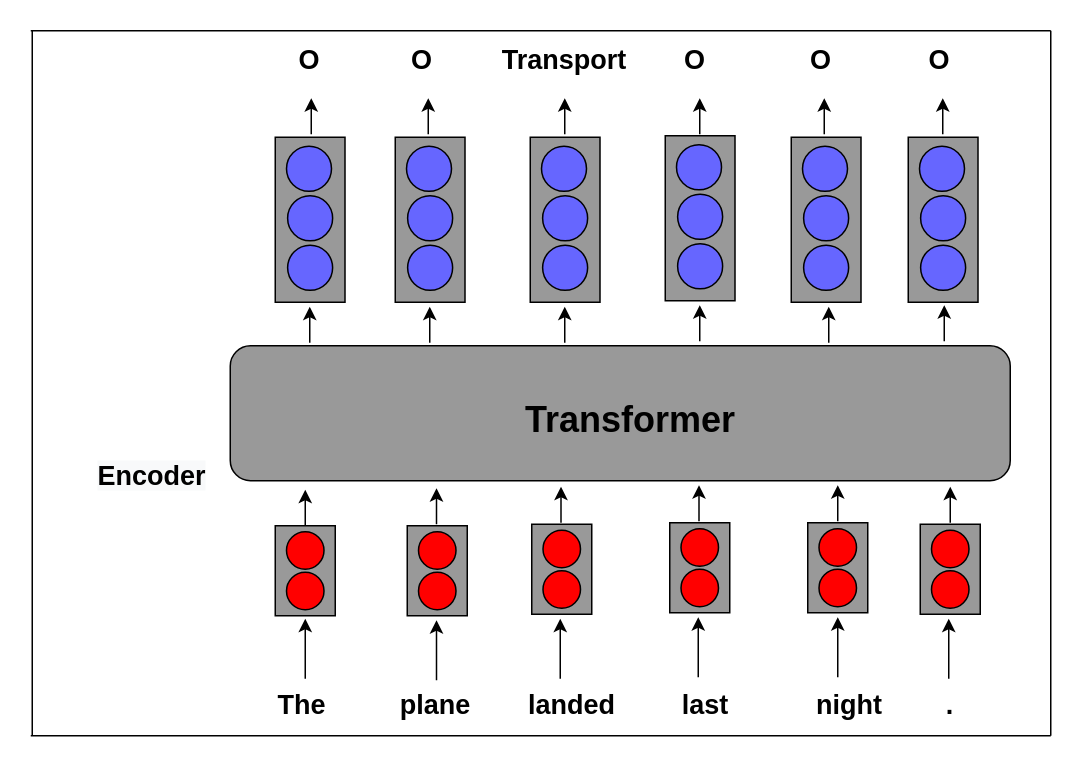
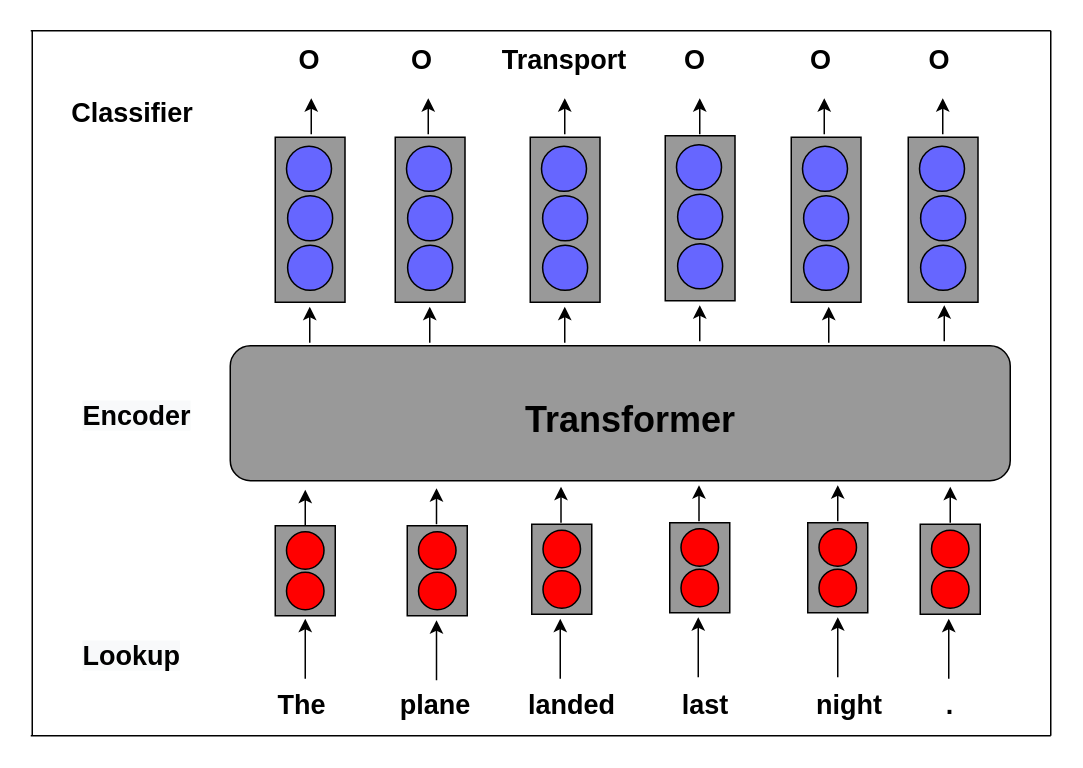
  <mxCell id="0" />
  <mxCell id="1" parent="0" />
  <mxCell id="2" value="" style="rounded=1;whiteSpace=wrap;html=1;fillColor=#999999;" vertex="1" parent="1"><mxGeometry x="153" y="230" width="520" height="90" as="geometry" /></mxCell>
  <mxCell id="3" value="" style="rounded=0;whiteSpace=wrap;html=1;fillColor=#999999;" vertex="1" parent="1"><mxGeometry x="183" y="350" width="40" height="60" as="geometry" /></mxCell>
  <mxCell id="4" value="" style="ellipse;whiteSpace=wrap;html=1;aspect=fixed;fillColor=#FF0000;" vertex="1" parent="1"><mxGeometry x="190.5" y="381" width="25" height="25" as="geometry" /></mxCell>
  <mxCell id="5" value="" style="ellipse;whiteSpace=wrap;html=1;aspect=fixed;fillColor=#FF0000;" vertex="1" parent="1"><mxGeometry x="190.5" y="354" width="25" height="25" as="geometry" /></mxCell>
  <mxCell id="6" value="&lt;font style=&quot;font-size: 24px&quot;&gt;&lt;b&gt;Transformer&lt;/b&gt;&lt;/font&gt;" style="text;html=1;strokeColor=none;fillColor=none;align=center;verticalAlign=middle;whiteSpace=wrap;rounded=0;" vertex="1" parent="1"><mxGeometry x="349.5" y="270" width="140" height="20" as="geometry" /></mxCell>
  <mxCell id="7" value="" style="rounded=0;whiteSpace=wrap;html=1;fillColor=#999999;" vertex="1" parent="1"><mxGeometry x="183" y="91" width="46.5" height="110" as="geometry" /></mxCell>
  <mxCell id="8" value="" style="ellipse;whiteSpace=wrap;html=1;aspect=fixed;strokeColor=#000000;fillColor=#6666FF;" vertex="1" parent="1"><mxGeometry x="190.5" y="97" width="30" height="30" as="geometry" /></mxCell>
  <mxCell id="9" value="" style="ellipse;whiteSpace=wrap;html=1;aspect=fixed;strokeColor=#000000;fillColor=#6666FF;" vertex="1" parent="1"><mxGeometry x="191.25" y="130" width="30" height="30" as="geometry" /></mxCell>
  <mxCell id="10" value="" style="ellipse;whiteSpace=wrap;html=1;aspect=fixed;strokeColor=#000000;fillColor=#6666FF;" vertex="1" parent="1"><mxGeometry x="191.25" y="163" width="30" height="30" as="geometry" /></mxCell>
  <mxCell id="11" value="" style="rounded=0;whiteSpace=wrap;html=1;fillColor=#999999;" vertex="1" parent="1"><mxGeometry x="263" y="91" width="46.5" height="110" as="geometry" /></mxCell>
  <mxCell id="12" value="" style="ellipse;whiteSpace=wrap;html=1;aspect=fixed;strokeColor=#000000;fillColor=#6666FF;" vertex="1" parent="1"><mxGeometry x="270.5" y="97" width="30" height="30" as="geometry" /></mxCell>
  <mxCell id="13" value="" style="ellipse;whiteSpace=wrap;html=1;aspect=fixed;strokeColor=#000000;fillColor=#6666FF;" vertex="1" parent="1"><mxGeometry x="271.25" y="130" width="30" height="30" as="geometry" /></mxCell>
  <mxCell id="14" value="" style="ellipse;whiteSpace=wrap;html=1;aspect=fixed;strokeColor=#000000;fillColor=#6666FF;" vertex="1" parent="1"><mxGeometry x="271.25" y="163" width="30" height="30" as="geometry" /></mxCell>
  <mxCell id="15" value="" style="rounded=0;whiteSpace=wrap;html=1;fillColor=#999999;" vertex="1" parent="1"><mxGeometry x="353" y="91" width="46.5" height="110" as="geometry" /></mxCell>
  <mxCell id="16" value="" style="ellipse;whiteSpace=wrap;html=1;aspect=fixed;strokeColor=#000000;fillColor=#6666FF;" vertex="1" parent="1"><mxGeometry x="360.5" y="97" width="30" height="30" as="geometry" /></mxCell>
  <mxCell id="17" value="" style="ellipse;whiteSpace=wrap;html=1;aspect=fixed;strokeColor=#000000;fillColor=#6666FF;" vertex="1" parent="1"><mxGeometry x="361.25" y="130" width="30" height="30" as="geometry" /></mxCell>
  <mxCell id="18" value="" style="ellipse;whiteSpace=wrap;html=1;aspect=fixed;strokeColor=#000000;fillColor=#6666FF;" vertex="1" parent="1"><mxGeometry x="361.25" y="163" width="30" height="30" as="geometry" /></mxCell>
  <mxCell id="19" value="" style="rounded=0;whiteSpace=wrap;html=1;fillColor=#999999;" vertex="1" parent="1"><mxGeometry x="443" y="90" width="46.5" height="110" as="geometry" /></mxCell>
  <mxCell id="20" value="" style="ellipse;whiteSpace=wrap;html=1;aspect=fixed;strokeColor=#000000;fillColor=#6666FF;" vertex="1" parent="1"><mxGeometry x="450.5" y="96" width="30" height="30" as="geometry" /></mxCell>
  <mxCell id="21" value="" style="ellipse;whiteSpace=wrap;html=1;aspect=fixed;strokeColor=#000000;fillColor=#6666FF;" vertex="1" parent="1"><mxGeometry x="451.25" y="129" width="30" height="30" as="geometry" /></mxCell>
  <mxCell id="22" value="" style="ellipse;whiteSpace=wrap;html=1;aspect=fixed;strokeColor=#000000;fillColor=#6666FF;" vertex="1" parent="1"><mxGeometry x="451.25" y="162" width="30" height="30" as="geometry" /></mxCell>
  <mxCell id="23" value="" style="rounded=0;whiteSpace=wrap;html=1;fillColor=#999999;" vertex="1" parent="1"><mxGeometry x="527" y="91" width="46.5" height="110" as="geometry" /></mxCell>
  <mxCell id="24" value="" style="ellipse;whiteSpace=wrap;html=1;aspect=fixed;strokeColor=#000000;fillColor=#6666FF;" vertex="1" parent="1"><mxGeometry x="534.5" y="97" width="30" height="30" as="geometry" /></mxCell>
  <mxCell id="25" value="" style="ellipse;whiteSpace=wrap;html=1;aspect=fixed;strokeColor=#000000;fillColor=#6666FF;" vertex="1" parent="1"><mxGeometry x="535.25" y="130" width="30" height="30" as="geometry" /></mxCell>
  <mxCell id="26" value="" style="ellipse;whiteSpace=wrap;html=1;aspect=fixed;strokeColor=#000000;fillColor=#6666FF;" vertex="1" parent="1"><mxGeometry x="535.25" y="163" width="30" height="30" as="geometry" /></mxCell>
  <mxCell id="27" value="" style="rounded=0;whiteSpace=wrap;html=1;fillColor=#999999;" vertex="1" parent="1"><mxGeometry x="605" y="91" width="46.5" height="110" as="geometry" /></mxCell>
  <mxCell id="28" value="" style="ellipse;whiteSpace=wrap;html=1;aspect=fixed;strokeColor=#000000;fillColor=#6666FF;" vertex="1" parent="1"><mxGeometry x="612.5" y="97" width="30" height="30" as="geometry" /></mxCell>
  <mxCell id="29" value="" style="ellipse;whiteSpace=wrap;html=1;aspect=fixed;strokeColor=#000000;fillColor=#6666FF;" vertex="1" parent="1"><mxGeometry x="613.25" y="130" width="30" height="30" as="geometry" /></mxCell>
  <mxCell id="30" value="" style="ellipse;whiteSpace=wrap;html=1;aspect=fixed;strokeColor=#000000;fillColor=#6666FF;" vertex="1" parent="1"><mxGeometry x="613.25" y="163" width="30" height="30" as="geometry" /></mxCell>
  <mxCell id="31" value="" style="rounded=0;whiteSpace=wrap;html=1;fillColor=#999999;" vertex="1" parent="1"><mxGeometry x="271" y="350" width="40" height="60" as="geometry" /></mxCell>
  <mxCell id="32" value="" style="ellipse;whiteSpace=wrap;html=1;aspect=fixed;fillColor=#FF0000;" vertex="1" parent="1"><mxGeometry x="278.5" y="381" width="25" height="25" as="geometry" /></mxCell>
  <mxCell id="33" value="" style="ellipse;whiteSpace=wrap;html=1;aspect=fixed;fillColor=#FF0000;" vertex="1" parent="1"><mxGeometry x="278.5" y="354" width="25" height="25" as="geometry" /></mxCell>
  <mxCell id="34" value="" style="rounded=0;whiteSpace=wrap;html=1;fillColor=#999999;" vertex="1" parent="1"><mxGeometry x="354" y="349" width="40" height="60" as="geometry" /></mxCell>
  <mxCell id="35" value="" style="ellipse;whiteSpace=wrap;html=1;aspect=fixed;fillColor=#FF0000;" vertex="1" parent="1"><mxGeometry x="361.5" y="380" width="25" height="25" as="geometry" /></mxCell>
  <mxCell id="36" value="" style="ellipse;whiteSpace=wrap;html=1;aspect=fixed;fillColor=#FF0000;" vertex="1" parent="1"><mxGeometry x="361.5" y="353" width="25" height="25" as="geometry" /></mxCell>
  <mxCell id="37" value="" style="rounded=0;whiteSpace=wrap;html=1;fillColor=#999999;" vertex="1" parent="1"><mxGeometry x="446" y="348" width="40" height="60" as="geometry" /></mxCell>
  <mxCell id="38" value="" style="ellipse;whiteSpace=wrap;html=1;aspect=fixed;fillColor=#FF0000;" vertex="1" parent="1"><mxGeometry x="453.5" y="379" width="25" height="25" as="geometry" /></mxCell>
  <mxCell id="39" value="" style="ellipse;whiteSpace=wrap;html=1;aspect=fixed;fillColor=#FF0000;" vertex="1" parent="1"><mxGeometry x="453.5" y="352" width="25" height="25" as="geometry" /></mxCell>
  <mxCell id="40" value="" style="rounded=0;whiteSpace=wrap;html=1;fillColor=#999999;" vertex="1" parent="1"><mxGeometry x="538" y="348" width="40" height="60" as="geometry" /></mxCell>
  <mxCell id="41" value="" style="ellipse;whiteSpace=wrap;html=1;aspect=fixed;fillColor=#FF0000;" vertex="1" parent="1"><mxGeometry x="545.5" y="379" width="25" height="25" as="geometry" /></mxCell>
  <mxCell id="42" value="" style="ellipse;whiteSpace=wrap;html=1;aspect=fixed;fillColor=#FF0000;" vertex="1" parent="1"><mxGeometry x="545.5" y="352" width="25" height="25" as="geometry" /></mxCell>
  <mxCell id="43" value="" style="rounded=0;whiteSpace=wrap;html=1;fillColor=#999999;" vertex="1" parent="1"><mxGeometry x="613" y="349" width="40" height="60" as="geometry" /></mxCell>
  <mxCell id="44" value="" style="ellipse;whiteSpace=wrap;html=1;aspect=fixed;fillColor=#FF0000;" vertex="1" parent="1"><mxGeometry x="620.5" y="380" width="25" height="25" as="geometry" /></mxCell>
  <mxCell id="45" value="" style="ellipse;whiteSpace=wrap;html=1;aspect=fixed;fillColor=#FF0000;" vertex="1" parent="1"><mxGeometry x="620.5" y="353" width="25" height="25" as="geometry" /></mxCell>
  <mxCell id="46" value="" style="endArrow=classic;html=1;" edge="1" parent="1"><mxGeometry width="50" height="50" relative="1" as="geometry"><mxPoint x="203" y="350" as="sourcePoint" /><mxPoint x="203" y="326" as="targetPoint" /></mxGeometry></mxCell>
  <mxCell id="47" value="" style="endArrow=classic;html=1;" edge="1" parent="1"><mxGeometry width="50" height="50" relative="1" as="geometry"><mxPoint x="203" y="452" as="sourcePoint" /><mxPoint x="203" y="412" as="targetPoint" /></mxGeometry></mxCell>
  <mxCell id="48" value="" style="endArrow=classic;html=1;" edge="1" parent="1"><mxGeometry width="50" height="50" relative="1" as="geometry"><mxPoint x="290.5" y="349" as="sourcePoint" /><mxPoint x="290.5" y="325" as="targetPoint" /></mxGeometry></mxCell>
  <mxCell id="49" value="" style="endArrow=classic;html=1;" edge="1" parent="1"><mxGeometry width="50" height="50" relative="1" as="geometry"><mxPoint x="373.5" y="348" as="sourcePoint" /><mxPoint x="373.5" y="324" as="targetPoint" /></mxGeometry></mxCell>
  <mxCell id="50" value="" style="endArrow=classic;html=1;" edge="1" parent="1"><mxGeometry width="50" height="50" relative="1" as="geometry"><mxPoint x="465.5" y="347" as="sourcePoint" /><mxPoint x="465.5" y="323" as="targetPoint" /></mxGeometry></mxCell>
  <mxCell id="51" value="" style="endArrow=classic;html=1;" edge="1" parent="1"><mxGeometry width="50" height="50" relative="1" as="geometry"><mxPoint x="558" y="347" as="sourcePoint" /><mxPoint x="558" y="323" as="targetPoint" /></mxGeometry></mxCell>
  <mxCell id="52" value="" style="endArrow=classic;html=1;" edge="1" parent="1"><mxGeometry width="50" height="50" relative="1" as="geometry"><mxPoint x="633" y="348" as="sourcePoint" /><mxPoint x="633" y="324" as="targetPoint" /></mxGeometry></mxCell>
  <mxCell id="53" value="" style="endArrow=classic;html=1;" edge="1" parent="1"><mxGeometry width="50" height="50" relative="1" as="geometry"><mxPoint x="206" y="228" as="sourcePoint" /><mxPoint x="206" y="204" as="targetPoint" /></mxGeometry></mxCell>
  <mxCell id="54" value="" style="endArrow=classic;html=1;" edge="1" parent="1"><mxGeometry width="50" height="50" relative="1" as="geometry"><mxPoint x="286" y="228" as="sourcePoint" /><mxPoint x="286" y="204" as="targetPoint" /></mxGeometry></mxCell>
  <mxCell id="55" value="" style="endArrow=classic;html=1;" edge="1" parent="1"><mxGeometry width="50" height="50" relative="1" as="geometry"><mxPoint x="376" y="228" as="sourcePoint" /><mxPoint x="376" y="204" as="targetPoint" /></mxGeometry></mxCell>
  <mxCell id="56" value="" style="endArrow=classic;html=1;" edge="1" parent="1"><mxGeometry width="50" height="50" relative="1" as="geometry"><mxPoint x="466" y="227" as="sourcePoint" /><mxPoint x="466" y="203" as="targetPoint" /></mxGeometry></mxCell>
  <mxCell id="57" value="" style="endArrow=classic;html=1;" edge="1" parent="1"><mxGeometry width="50" height="50" relative="1" as="geometry"><mxPoint x="552" y="228" as="sourcePoint" /><mxPoint x="552" y="204" as="targetPoint" /></mxGeometry></mxCell>
  <mxCell id="58" value="" style="endArrow=classic;html=1;" edge="1" parent="1"><mxGeometry width="50" height="50" relative="1" as="geometry"><mxPoint x="629" y="227" as="sourcePoint" /><mxPoint x="629" y="203" as="targetPoint" /></mxGeometry></mxCell>
  <mxCell id="59" value="" style="endArrow=classic;html=1;" edge="1" parent="1"><mxGeometry width="50" height="50" relative="1" as="geometry"><mxPoint x="290.5" y="453" as="sourcePoint" /><mxPoint x="290.5" y="413" as="targetPoint" /></mxGeometry></mxCell>
  <mxCell id="60" value="" style="endArrow=classic;html=1;" edge="1" parent="1"><mxGeometry width="50" height="50" relative="1" as="geometry"><mxPoint x="373" y="452" as="sourcePoint" /><mxPoint x="373" y="412" as="targetPoint" /></mxGeometry></mxCell>
  <mxCell id="61" value="" style="endArrow=classic;html=1;" edge="1" parent="1"><mxGeometry width="50" height="50" relative="1" as="geometry"><mxPoint x="465" y="451" as="sourcePoint" /><mxPoint x="465" y="411" as="targetPoint" /></mxGeometry></mxCell>
  <mxCell id="62" value="" style="endArrow=classic;html=1;" edge="1" parent="1"><mxGeometry width="50" height="50" relative="1" as="geometry"><mxPoint x="632" y="452" as="sourcePoint" /><mxPoint x="632" y="412" as="targetPoint" /></mxGeometry></mxCell>
  <mxCell id="63" value="" style="endArrow=classic;html=1;" edge="1" parent="1"><mxGeometry width="50" height="50" relative="1" as="geometry"><mxPoint x="558" y="451" as="sourcePoint" /><mxPoint x="558" y="411" as="targetPoint" /></mxGeometry></mxCell>
  <mxCell id="64" value="" style="endArrow=classic;html=1;" edge="1" parent="1"><mxGeometry width="50" height="50" relative="1" as="geometry"><mxPoint x="207" y="89" as="sourcePoint" /><mxPoint x="207" y="65" as="targetPoint" /></mxGeometry></mxCell>
  <mxCell id="65" value="" style="endArrow=classic;html=1;" edge="1" parent="1"><mxGeometry width="50" height="50" relative="1" as="geometry"><mxPoint x="285" y="89" as="sourcePoint" /><mxPoint x="285" y="65" as="targetPoint" /></mxGeometry></mxCell>
  <mxCell id="66" value="" style="endArrow=classic;html=1;" edge="1" parent="1"><mxGeometry width="50" height="50" relative="1" as="geometry"><mxPoint x="376" y="89" as="sourcePoint" /><mxPoint x="376" y="65" as="targetPoint" /></mxGeometry></mxCell>
  <mxCell id="67" value="" style="endArrow=classic;html=1;" edge="1" parent="1"><mxGeometry width="50" height="50" relative="1" as="geometry"><mxPoint x="466" y="89" as="sourcePoint" /><mxPoint x="466" y="65" as="targetPoint" /></mxGeometry></mxCell>
  <mxCell id="68" value="" style="endArrow=classic;html=1;" edge="1" parent="1"><mxGeometry width="50" height="50" relative="1" as="geometry"><mxPoint x="549" y="89" as="sourcePoint" /><mxPoint x="549" y="65" as="targetPoint" /></mxGeometry></mxCell>
  <mxCell id="69" value="" style="endArrow=classic;html=1;" edge="1" parent="1"><mxGeometry width="50" height="50" relative="1" as="geometry"><mxPoint x="628" y="89" as="sourcePoint" /><mxPoint x="628" y="65" as="targetPoint" /></mxGeometry></mxCell>
- <mxCell id="71" value="&lt;b style=&quot;color: rgb(0 , 0 , 0) ; font-family: &amp;#34;helvetica&amp;#34; ; font-size: 18px ; font-style: normal ; letter-spacing: normal ; text-align: center ; text-indent: 0px ; text-transform: none ; word-spacing: 0px ; background-color: rgb(248 , 249 , 250)&quot;&gt;Encoder&lt;/b&gt;" style="text;whiteSpace=wrap;html=1;" vertex="1" parent="1"><mxGeometry x="63" y="300" width="80" height="30" as="geometry" /></mxCell>
+ <mxCell id="70" value="&lt;font style=&quot;font-size: 18px&quot;&gt;&lt;b&gt;Classifier&lt;/b&gt;&lt;/font&gt;" style="text;html=1;strokeColor=none;fillColor=none;align=center;verticalAlign=middle;whiteSpace=wrap;rounded=0;" vertex="1" parent="1"><mxGeometry x="53" y="60" width="70" height="30" as="geometry" /></mxCell>
+ <mxCell id="71" value="&lt;b style=&quot;color: rgb(0 , 0 , 0) ; font-family: &amp;#34;helvetica&amp;#34; ; font-size: 18px ; font-style: normal ; letter-spacing: normal ; text-align: center ; text-indent: 0px ; text-transform: none ; word-spacing: 0px ; background-color: rgb(248 , 249 , 250)&quot;&gt;Encoder&lt;/b&gt;" style="text;whiteSpace=wrap;html=1;" vertex="1" parent="1"><mxGeometry x="53" y="260" width="80" height="30" as="geometry" /></mxCell>
+ <mxCell id="72" value="&lt;b style=&quot;color: rgb(0 , 0 , 0) ; font-family: &amp;#34;helvetica&amp;#34; ; font-size: 18px ; font-style: normal ; letter-spacing: normal ; text-align: center ; text-indent: 0px ; text-transform: none ; word-spacing: 0px ; background-color: rgb(248 , 249 , 250)&quot;&gt;Lookup&lt;/b&gt;" style="text;whiteSpace=wrap;html=1;" vertex="1" parent="1"><mxGeometry x="53" y="420" width="110" height="30" as="geometry" /></mxCell>
  <mxCell id="73" value="&lt;font style=&quot;font-size: 18px&quot;&gt;&lt;b&gt;O&lt;/b&gt;&lt;/font&gt;" style="text;html=1;strokeColor=none;fillColor=none;align=center;verticalAlign=middle;whiteSpace=wrap;rounded=0;" vertex="1" parent="1"><mxGeometry x="186.25" y="30" width="40" height="20" as="geometry" /></mxCell>
  <mxCell id="74" value="&lt;font style=&quot;font-size: 18px&quot;&gt;&lt;b&gt;O&lt;/b&gt;&lt;/font&gt;" style="text;html=1;strokeColor=none;fillColor=none;align=center;verticalAlign=middle;whiteSpace=wrap;rounded=0;" vertex="1" parent="1"><mxGeometry x="261.25" y="30" width="40" height="20" as="geometry" /></mxCell>
  <mxCell id="75" value="&lt;font style=&quot;font-size: 18px&quot;&gt;&lt;b&gt;Transport&lt;/b&gt;&lt;/font&gt;" style="text;html=1;strokeColor=none;fillColor=none;align=center;verticalAlign=middle;whiteSpace=wrap;rounded=0;" vertex="1" parent="1"><mxGeometry x="355.5" y="30" width="40" height="20" as="geometry" /></mxCell>
  <mxCell id="76" value="&lt;font style=&quot;font-size: 18px&quot;&gt;&lt;b&gt;O&lt;/b&gt;&lt;/font&gt;" style="text;html=1;strokeColor=none;fillColor=none;align=center;verticalAlign=middle;whiteSpace=wrap;rounded=0;" vertex="1" parent="1"><mxGeometry x="443" y="30" width="40" height="20" as="geometry" /></mxCell>
  <mxCell id="77" value="&lt;font style=&quot;font-size: 18px&quot;&gt;&lt;b&gt;O&lt;/b&gt;&lt;/font&gt;" style="text;html=1;strokeColor=none;fillColor=none;align=center;verticalAlign=middle;whiteSpace=wrap;rounded=0;" vertex="1" parent="1"><mxGeometry x="527" y="30" width="40" height="20" as="geometry" /></mxCell>
  <mxCell id="78" value="&lt;font style=&quot;font-size: 18px&quot;&gt;&lt;b&gt;O&lt;/b&gt;&lt;/font&gt;" style="text;html=1;strokeColor=none;fillColor=none;align=center;verticalAlign=middle;whiteSpace=wrap;rounded=0;" vertex="1" parent="1"><mxGeometry x="605.5" y="30" width="40" height="20" as="geometry" /></mxCell>
  <mxCell id="79" value="&lt;font style=&quot;font-size: 18px&quot;&gt;&lt;b&gt;The&lt;/b&gt;&lt;/font&gt;" style="text;html=1;strokeColor=none;fillColor=none;align=center;verticalAlign=middle;whiteSpace=wrap;rounded=0;" vertex="1" parent="1"><mxGeometry x="181.25" y="460" width="40" height="20" as="geometry" /></mxCell>
  <mxCell id="80" value="&lt;font style=&quot;font-size: 18px&quot;&gt;&lt;b&gt;plane&lt;/b&gt;&lt;/font&gt;" style="text;html=1;strokeColor=none;fillColor=none;align=center;verticalAlign=middle;whiteSpace=wrap;rounded=0;" vertex="1" parent="1"><mxGeometry x="269.5" y="460" width="40" height="20" as="geometry" /></mxCell>
  <mxCell id="81" value="&lt;font style=&quot;font-size: 18px&quot;&gt;&lt;b&gt;landed&lt;/b&gt;&lt;/font&gt;" style="text;html=1;strokeColor=none;fillColor=none;align=center;verticalAlign=middle;whiteSpace=wrap;rounded=0;" vertex="1" parent="1"><mxGeometry x="361.25" y="460" width="40" height="20" as="geometry" /></mxCell>
  <mxCell id="82" value="&lt;font style=&quot;font-size: 18px&quot;&gt;&lt;b&gt;last&lt;/b&gt;&lt;/font&gt;" style="text;html=1;strokeColor=none;fillColor=none;align=center;verticalAlign=middle;whiteSpace=wrap;rounded=0;" vertex="1" parent="1"><mxGeometry x="449.5" y="460" width="40" height="20" as="geometry" /></mxCell>
  <mxCell id="83" value="&lt;font style=&quot;font-size: 18px&quot;&gt;&lt;b&gt;night&lt;/b&gt;&lt;/font&gt;" style="text;html=1;strokeColor=none;fillColor=none;align=center;verticalAlign=middle;whiteSpace=wrap;rounded=0;" vertex="1" parent="1"><mxGeometry x="545.5" y="460" width="40" height="20" as="geometry" /></mxCell>
  <mxCell id="84" value="&lt;font style=&quot;font-size: 18px&quot;&gt;&lt;b&gt;.&lt;/b&gt;&lt;/font&gt;" style="text;html=1;strokeColor=none;fillColor=none;align=center;verticalAlign=middle;whiteSpace=wrap;rounded=0;" vertex="1" parent="1"><mxGeometry x="612.5" y="460" width="40" height="20" as="geometry" /></mxCell>
  <mxCell id="85" value="" style="endArrow=none;html=1;" edge="1" parent="1"><mxGeometry width="50" height="50" relative="1" as="geometry"><mxPoint x="700" y="490" as="sourcePoint" /><mxPoint x="700" y="20" as="targetPoint" /></mxGeometry></mxCell>
  <mxCell id="86" value="" style="endArrow=none;html=1;" edge="1" parent="1"><mxGeometry width="50" height="50" relative="1" as="geometry"><mxPoint x="20" y="490" as="sourcePoint" /><mxPoint x="700" y="490" as="targetPoint" /></mxGeometry></mxCell>
  <mxCell id="87" value="" style="endArrow=none;html=1;" edge="1" parent="1"><mxGeometry width="50" height="50" relative="1" as="geometry"><mxPoint x="21" y="490" as="sourcePoint" /><mxPoint x="21" y="20" as="targetPoint" /></mxGeometry></mxCell>
  <mxCell id="88" value="" style="endArrow=none;html=1;" edge="1" parent="1"><mxGeometry width="50" height="50" relative="1" as="geometry"><mxPoint x="20" y="20" as="sourcePoint" /><mxPoint x="700" y="20" as="targetPoint" /></mxGeometry></mxCell>
